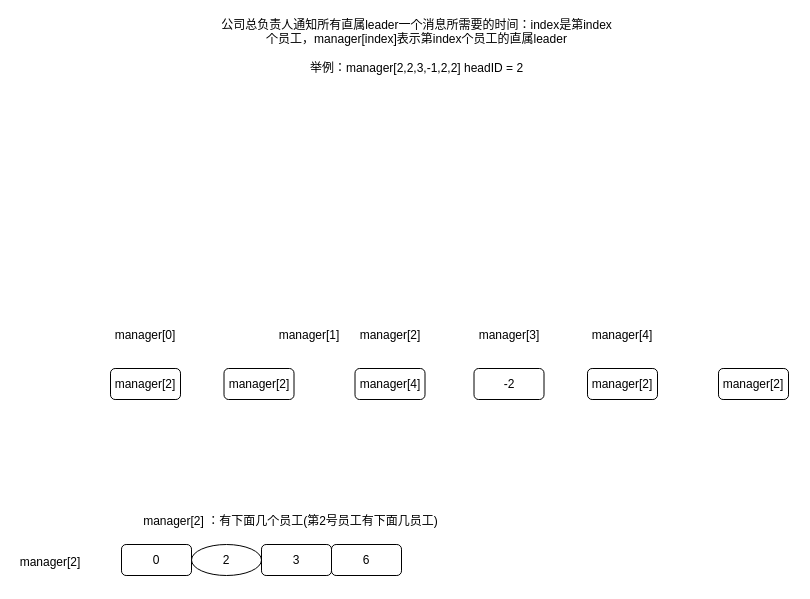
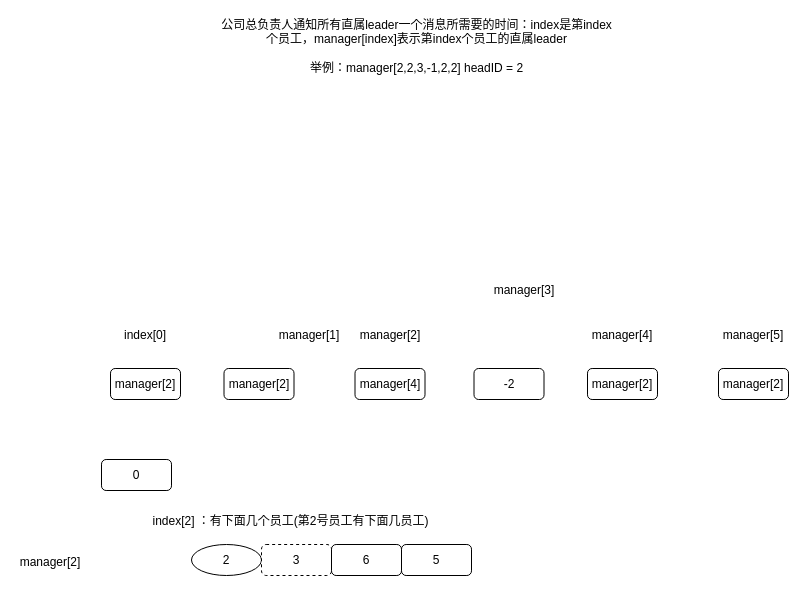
  <mxCell id="0" />
  <mxCell id="1" parent="0" />
  <mxCell id="2" value="公司总负责人通知所有直属leader一个消息所需要的时间：index是第index个员工，manager[index]表示第index个员工的直属leader&lt;br&gt;&lt;br&gt;举例：manager[2,2,3,-1,2,2] headID = 2" style="text;html=1;strokeColor=none;fillColor=none;align=center;verticalAlign=middle;whiteSpace=wrap;rounded=0;" vertex="1" parent="1"><mxGeometry x="220" y="20" width="393" height="52" as="geometry" /></mxCell>
- <mxCell id="3" value="manager[0]" style="text;html=1;strokeColor=none;fillColor=none;align=center;verticalAlign=middle;whiteSpace=wrap;rounded=0;" vertex="1" parent="1"><mxGeometry x="115" y="320" width="60" height="30" as="geometry" /></mxCell>
+ <mxCell id="3" value="index[0]" style="text;html=1;strokeColor=none;fillColor=none;align=center;verticalAlign=middle;whiteSpace=wrap;rounded=0;" vertex="1" parent="1"><mxGeometry x="115" y="320" width="60" height="30" as="geometry" /></mxCell>
  <mxCell id="4" value="manager[2]" style="rounded=1;whiteSpace=wrap;html=1;" vertex="1" parent="1"><mxGeometry x="110" y="368" width="70" height="31" as="geometry" /></mxCell>
  <mxCell id="5" value="manager[1]" style="text;html=1;strokeColor=none;fillColor=none;align=center;verticalAlign=middle;whiteSpace=wrap;rounded=0;" vertex="1" parent="1"><mxGeometry x="278.5" y="320" width="60" height="30" as="geometry" /></mxCell>
  <mxCell id="6" value="manager[2]" style="rounded=1;whiteSpace=wrap;html=1;" vertex="1" parent="1"><mxGeometry x="223.5" y="368" width="70" height="31" as="geometry" /></mxCell>
  <mxCell id="7" value="manager[2]" style="text;html=1;strokeColor=none;fillColor=none;align=center;verticalAlign=middle;whiteSpace=wrap;rounded=0;" vertex="1" parent="1"><mxGeometry x="359.5" y="320" width="60" height="30" as="geometry" /></mxCell>
  <mxCell id="8" value="manager[4]" style="rounded=1;whiteSpace=wrap;html=1;" vertex="1" parent="1"><mxGeometry x="354.5" y="368" width="70" height="31" as="geometry" /></mxCell>
- <mxCell id="9" value="manager[3]" style="text;html=1;strokeColor=none;fillColor=none;align=center;verticalAlign=middle;whiteSpace=wrap;rounded=0;" vertex="1" parent="1"><mxGeometry x="478.5" y="320" width="60" height="30" as="geometry" /></mxCell>
+ <mxCell id="9" value="manager[3]" style="text;html=1;strokeColor=none;fillColor=none;align=center;verticalAlign=middle;whiteSpace=wrap;rounded=0;" vertex="1" parent="1"><mxGeometry x="493.5" y="275" width="60" height="30" as="geometry" /></mxCell>
  <mxCell id="10" value="-2" style="rounded=1;whiteSpace=wrap;html=1;" vertex="1" parent="1"><mxGeometry x="473.5" y="368" width="70" height="31" as="geometry" /></mxCell>
  <mxCell id="11" value="manager[4]" style="text;html=1;strokeColor=none;fillColor=none;align=center;verticalAlign=middle;whiteSpace=wrap;rounded=0;" vertex="1" parent="1"><mxGeometry x="592" y="320" width="60" height="30" as="geometry" /></mxCell>
  <mxCell id="12" value="manager[2]" style="rounded=1;whiteSpace=wrap;html=1;" vertex="1" parent="1"><mxGeometry x="587" y="368" width="70" height="31" as="geometry" /></mxCell>
+ <mxCell id="13" value="manager[5]" style="text;html=1;strokeColor=none;fillColor=none;align=center;verticalAlign=middle;whiteSpace=wrap;rounded=0;" vertex="1" parent="1"><mxGeometry x="723" y="320" width="60" height="30" as="geometry" /></mxCell>
  <mxCell id="14" value="manager[2]" style="rounded=1;whiteSpace=wrap;html=1;" vertex="1" parent="1"><mxGeometry x="718" y="368" width="70" height="31" as="geometry" /></mxCell>
  <mxCell id="15" value="manager[2]" style="text;html=1;strokeColor=none;fillColor=none;align=center;verticalAlign=middle;whiteSpace=wrap;rounded=0;" vertex="1" parent="1"><mxGeometry x="20" y="547" width="60" height="30" as="geometry" /></mxCell>
- <mxCell id="16" value="0" style="rounded=1;whiteSpace=wrap;html=1;" vertex="1" parent="1"><mxGeometry x="121" y="544" width="70" height="31" as="geometry" /></mxCell>
+ <mxCell id="16" value="0" style="rounded=1;whiteSpace=wrap;html=1;" vertex="1" parent="1"><mxGeometry x="101" y="459" width="70" height="31" as="geometry" /></mxCell>
  <mxCell id="17" value="2" style="ellipse;whiteSpace=wrap;html=1;" vertex="1" parent="1"><mxGeometry x="191" y="544" width="70" height="31" as="geometry" /></mxCell>
- <mxCell id="18" value="3" style="rounded=1;whiteSpace=wrap;html=1;" vertex="1" parent="1"><mxGeometry x="261" y="544" width="70" height="31" as="geometry" /></mxCell>
+ <mxCell id="18" value="3" style="rounded=1;whiteSpace=wrap;html=1;dashed=1;" vertex="1" parent="1"><mxGeometry x="261" y="544" width="70" height="31" as="geometry" /></mxCell>
  <mxCell id="19" value="6" style="rounded=1;whiteSpace=wrap;html=1;" vertex="1" parent="1"><mxGeometry x="331" y="544" width="70" height="31" as="geometry" /></mxCell>
- <mxCell id="21" value="manager[2] ：有下面几个员工(第2号员工有下面几员工)" style="text;html=1;strokeColor=none;fillColor=none;align=center;verticalAlign=middle;whiteSpace=wrap;rounded=0;" vertex="1" parent="1"><mxGeometry x="127" y="503" width="326.5" height="36" as="geometry" /></mxCell>
+ <mxCell id="20" value="5" style="rounded=1;whiteSpace=wrap;html=1;" vertex="1" parent="1"><mxGeometry x="401" y="544" width="70" height="31" as="geometry" /></mxCell>
+ <mxCell id="21" value="index[2] ：有下面几个员工(第2号员工有下面几员工)" style="text;html=1;strokeColor=none;fillColor=none;align=center;verticalAlign=middle;whiteSpace=wrap;rounded=0;" vertex="1" parent="1"><mxGeometry x="127" y="503" width="326.5" height="36" as="geometry" /></mxCell>
